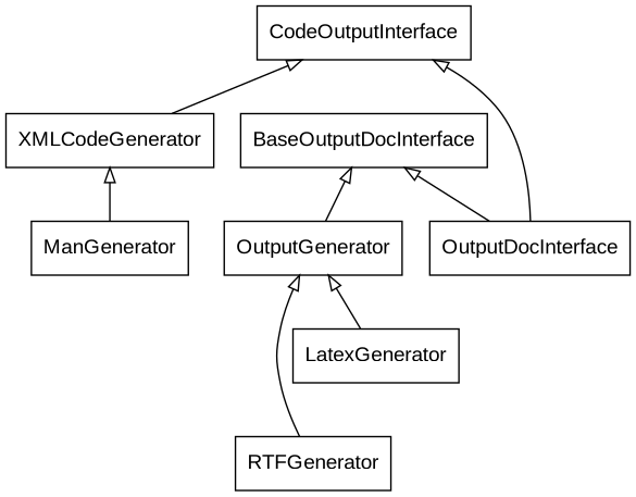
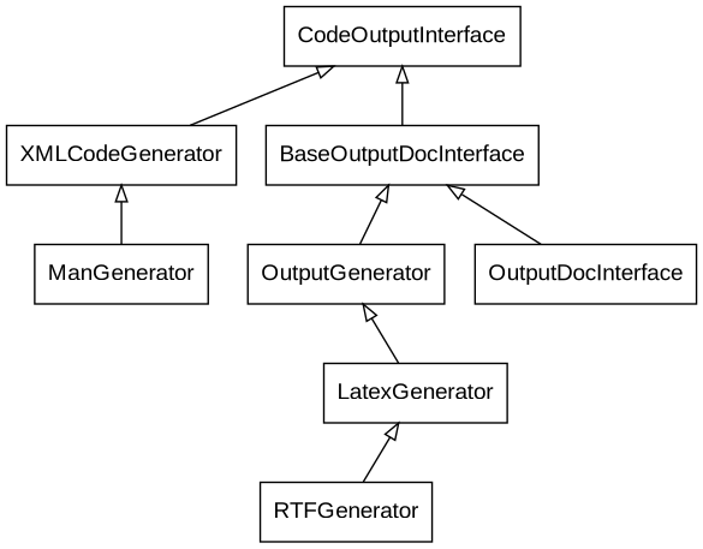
  digraph {
    fontname=Arial
    fontsize=25
    rankdir=BT
    node [fontname=Arial shape=box]
    edge [arrowhead=empty fontname=Arial]
    n1 [label=BaseOutputDocInterface]
    n2 [label=CodeOutputInterface]
    n3 [label=OutputGenerator]
    n4 [label=LatexGenerator]
    n5 [label=ManGenerator]
    n6 [label=XMLCodeGenerator]
    n7 [label=OutputDocInterface]
    n8 [label=RTFGenerator]
-   n7 -> n2
+   n1 -> n2
    n3 -> n1
    n4 -> n3
    n5 -> n6
    n6 -> n2
    n7 -> n1
-   n8 -> n3
+   n8 -> n4
  }
